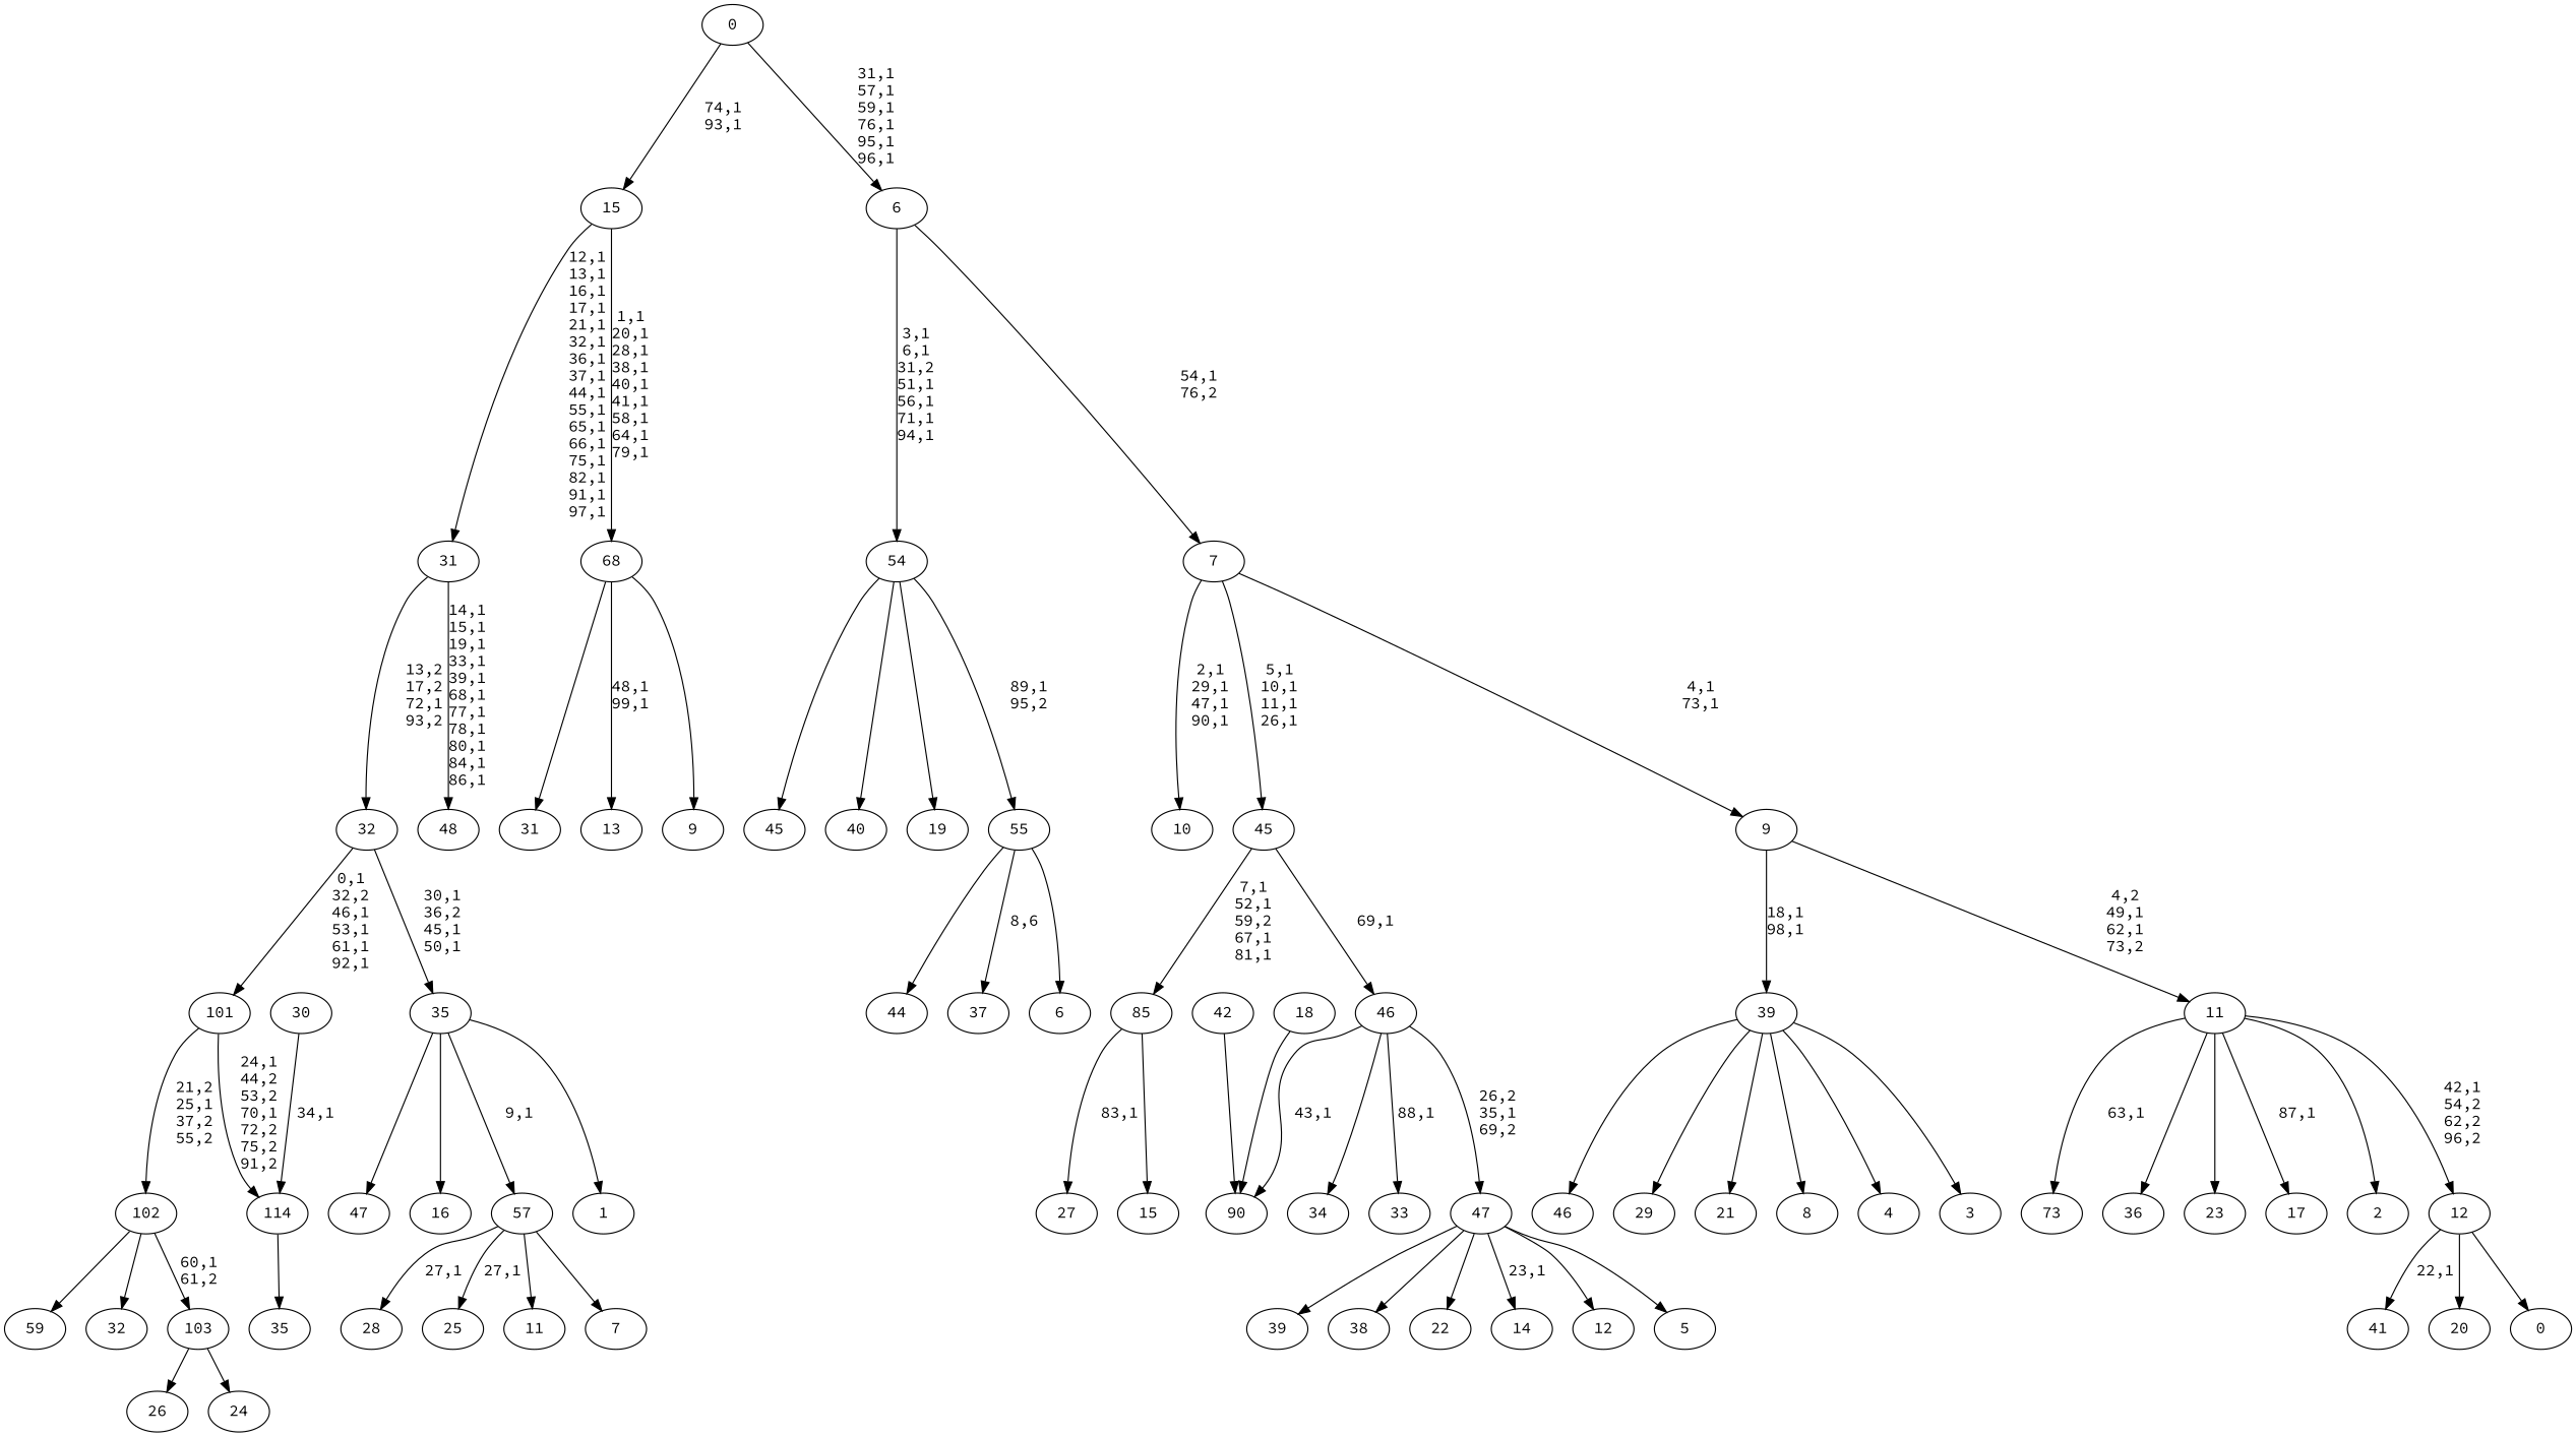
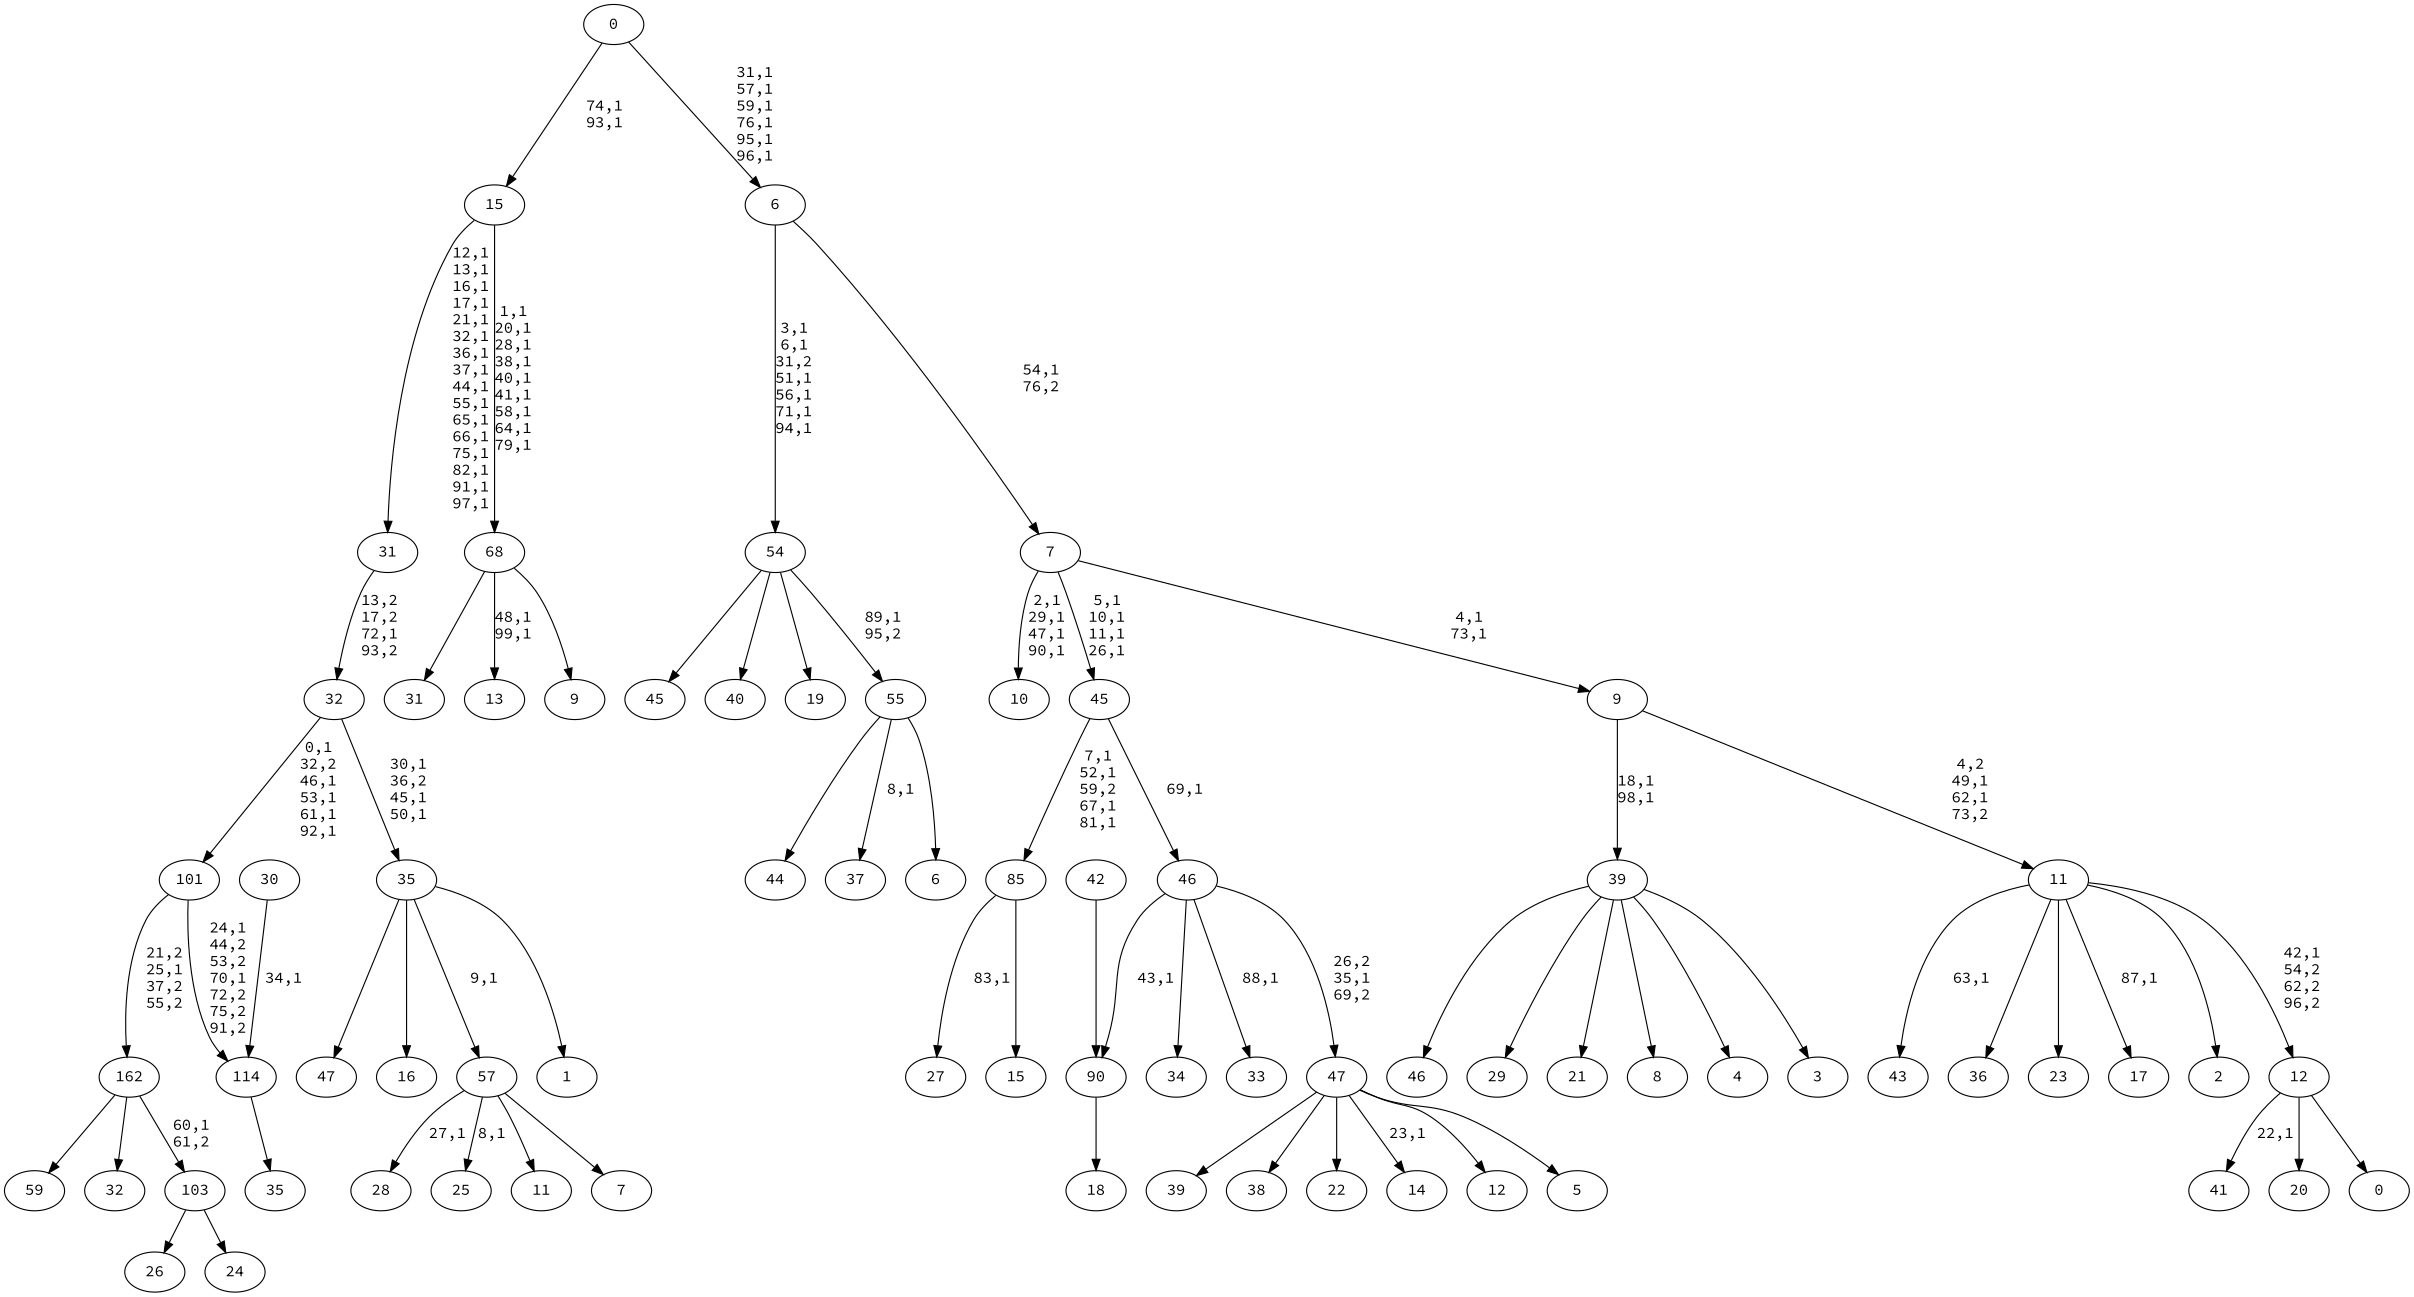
  digraph {
    fontname="Source Code Pro"
    node [fontname="Source Code Pro"]
    edge [fontname="Source Code Pro"]
    n1 [label=59]
-   n2 [label=48]
    n3 [label=47]
    n4 [label=46]
    n5 [label=45]
    n6 [label=44]
-   n7 [label=73]
+   n7 [label=43]
    n8 [label=42]
    90
    n10 [label=41]
    n11 [label=40]
    n12 [label=39]
    n13 [label=38]
    n14 [label=37]
    n15 [label=36]
    n16 [label=35]
    n17 [label=34]
    n18 [label=33]
    n19 [label=32]
    n20 [label=31]
    n21 [label=30]
    114
    n23 [label=29]
    n24 [label=28]
    n25 [label=27]
    n26 [label=26]
    n27 [label=25]
    n28 [label=24]
    103
-   102
+   102 [label=162]
    101
    n32 [label=23]
    n33 [label=22]
    n34 [label=21]
    n35 [label=20]
    n36 [label=19]
    n37 [label=18]
    n38 [label=17]
    n39 [label=16]
    n40 [label=15]
    85
    n42 [label=14]
    n43 [label=13]
    n44 [label=12]
    n45 [label=11]
    n46 [label=10]
    n47 [label=9]
    68
    n49 [label=8]
    n50 [label=7]
    57
    n52 [label=6]
    55
    54
    n55 [label=5]
    47
    46
    45
    n59 [label=4]
    n60 [label=3]
    39
    n62 [label=2]
    n63 [label=1]
    35
    32
    31
    15
    n68 [label=0]
    12
    11
    9
    7
    6
    0
    n8 -> 90
-   n37 -> 90
+   90 -> n37
    n21 -> 114 [label="34,1"]
    114 -> n16
    103 -> n26
    103 -> n28
    102 -> n1
    102 -> n19
    102 -> 103 [label="60,1\n61,2"]
    101 -> 114 [label="24,1\n44,2\n53,2\n70,1\n72,2\n75,2\n91,2"]
    101 -> 102 [label="21,2\n25,1\n37,2\n55,2"]
    85 -> n25 [label="83,1"]
    85 -> n40
    68 -> n20
    68 -> n43 [label="48,1\n99,1"]
    68 -> n47
    57 -> n24 [label="27,1"]
-   57 -> n27 [label="27,1"]
+   57 -> n27 [label="8,1"]
    57 -> n45
    57 -> n50
    55 -> n6
-   55 -> n14 [label="8,6"]
+   55 -> n14 [label="8,1"]
    55 -> n52
    54 -> n5
    54 -> n11
    54 -> n36
    54 -> 55 [label="89,1\n95,2"]
    47 -> n12
    47 -> n13
    47 -> n33
    47 -> n42 [label="23,1"]
    47 -> n44
    47 -> n55
    46 -> 90 [label="43,1"]
    46 -> n17
    46 -> n18 [label="88,1"]
    46 -> 47 [label="26,2\n35,1\n69,2"]
    45 -> 85 [label="7,1\n52,1\n59,2\n67,1\n81,1"]
    45 -> 46 [label="69,1"]
    39 -> n4
    39 -> n23
    39 -> n34
    39 -> n49
    39 -> n59
    39 -> n60
    35 -> n3
    35 -> n39
    35 -> 57 [label="9,1"]
    35 -> n63
    32 -> 101 [label="0,1\n32,2\n46,1\n53,1\n61,1\n92,1"]
    32 -> 35 [label="30,1\n36,2\n45,1\n50,1"]
-   31 -> n2 [label="14,1\n15,1\n19,1\n33,1\n39,1\n68,1\n77,1\n78,1\n80,1\n84,1\n86,1"]
    31 -> 32 [label="13,2\n17,2\n72,1\n93,2"]
    15 -> 68 [label="1,1\n20,1\n28,1\n38,1\n40,1\n41,1\n58,1\n64,1\n79,1"]
    15 -> 31 [label="12,1\n13,1\n16,1\n17,1\n21,1\n32,1\n36,1\n37,1\n44,1\n55,1\n65,1\n66,1\n75,1\n82,1\n91,1\n97,1"]
    12 -> n10 [label="22,1"]
    12 -> n35
    12 -> n68
    11 -> n7 [label="63,1"]
    11 -> n15
    11 -> n32
    11 -> n38 [label="87,1"]
    11 -> n62
    11 -> 12 [label="42,1\n54,2\n62,2\n96,2"]
    9 -> 39 [label="18,1\n98,1"]
    9 -> 11 [label="4,2\n49,1\n62,1\n73,2"]
    7 -> n46 [label="2,1\n29,1\n47,1\n90,1"]
    7 -> 45 [label="5,1\n10,1\n11,1\n26,1"]
    7 -> 9 [label="4,1\n73,1"]
    6 -> 54 [label="3,1\n6,1\n31,2\n51,1\n56,1\n71,1\n94,1"]
    6 -> 7 [label="54,1\n76,2"]
    0 -> 15 [label="74,1\n93,1"]
    0 -> 6 [label="31,1\n57,1\n59,1\n76,1\n95,1\n96,1"]
  }
